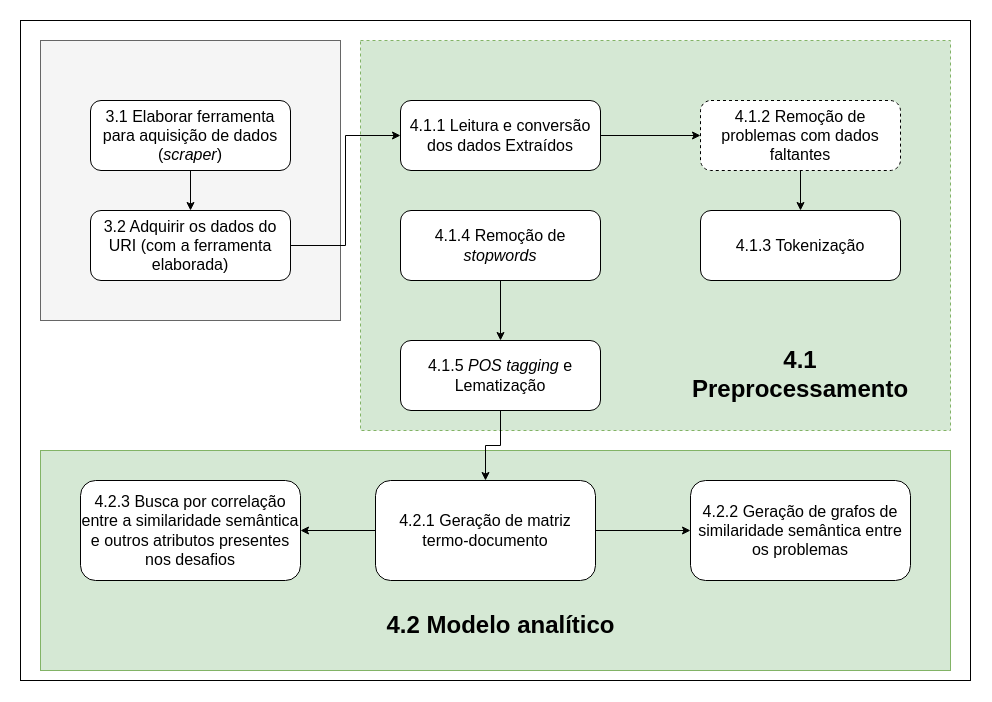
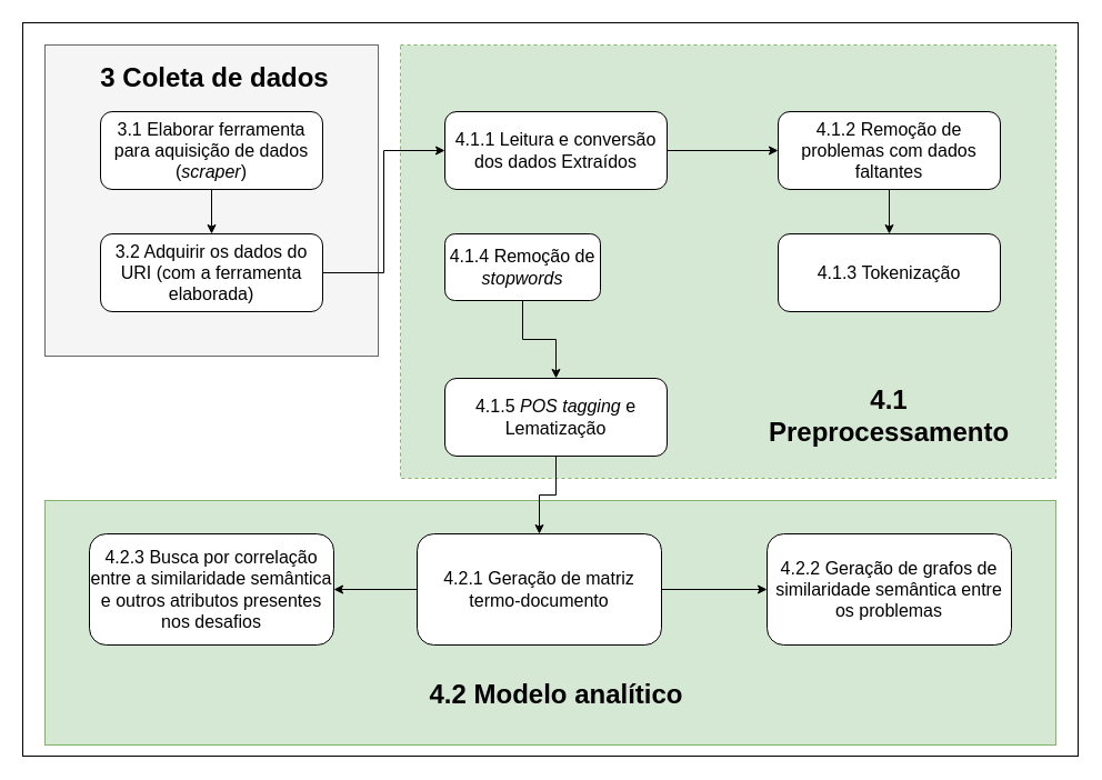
  <mxCell id="0" />
  <mxCell id="1" parent="0" />
  <mxCell id="2" value="" style="whiteSpace=wrap;html=1;fillColor=none;resizeWidth=0;resizeHeight=0;imageAspect=1;perimeterSpacing=0;" parent="1" vertex="1"><mxGeometry x="20" width="950" height="660" as="geometry" y="20" /></mxCell>
  <mxCell id="3" value="" style="whiteSpace=wrap;html=1;fillColor=#d5e8d4;resizeWidth=0;resizeHeight=0;imageAspect=1;perimeterSpacing=0;strokeColor=#82b366;" parent="1" vertex="1"><mxGeometry x="40" y="450" width="910" height="220" as="geometry" /></mxCell>
  <mxCell id="4" value="" style="whiteSpace=wrap;html=1;fillColor=#d5e8d4;resizeWidth=0;resizeHeight=0;imageAspect=1;perimeterSpacing=0;dashed=1;strokeColor=#82b366;" parent="1" vertex="1"><mxGeometry x="360" y="40" width="590" height="390" as="geometry" /></mxCell>
  <mxCell id="5" value="" style="whiteSpace=wrap;html=1;resizeWidth=0;resizeHeight=0;imageAspect=1;perimeterSpacing=0;strokeColor=#666666;fillColor=#f5f5f5;fontColor=#333333;" parent="1" vertex="1"><mxGeometry x="40" y="40" width="300" height="280" as="geometry" /></mxCell>
  <mxCell id="6" style="edgeStyle=orthogonalEdgeStyle;rounded=0;orthogonalLoop=1;jettySize=auto;html=1;exitX=1;exitY=0.5;exitDx=0;exitDy=0;entryX=0;entryY=0.5;entryDx=0;entryDy=0;" parent="1" source="7" target="11" edge="1"><mxGeometry relative="1" as="geometry" /></mxCell>
  <mxCell id="7" value="3.2 Adquirir os dados do URI (com a ferramenta elaborada)" style="rounded=1;whiteSpace=wrap;html=1;fontSize=16;" parent="1" vertex="1"><mxGeometry x="90" y="210" width="200" height="70" as="geometry" /></mxCell>
  <mxCell id="8" style="edgeStyle=orthogonalEdgeStyle;rounded=0;orthogonalLoop=1;jettySize=auto;html=1;exitX=0.5;exitY=1;exitDx=0;exitDy=0;" parent="1" source="9" target="7" edge="1"><mxGeometry relative="1" as="geometry" /></mxCell>
  <mxCell id="9" value="3.1 Elaborar ferramenta para aquisição de dados (&lt;i&gt;scraper&lt;/i&gt;)" style="rounded=1;whiteSpace=wrap;html=1;fontSize=16;" parent="1" vertex="1"><mxGeometry x="90" y="100" width="200" height="70" as="geometry" /></mxCell>
  <mxCell id="10" style="edgeStyle=orthogonalEdgeStyle;rounded=0;orthogonalLoop=1;jettySize=auto;html=1;exitX=1;exitY=0.5;exitDx=0;exitDy=0;entryX=0;entryY=0.5;entryDx=0;entryDy=0;" parent="1" source="11" target="13" edge="1"><mxGeometry relative="1" as="geometry" /></mxCell>
  <mxCell id="11" value="&lt;div style=&quot;font-size: 16px&quot;&gt;4.1.1 Leitura e conversão dos dados Extraídos&lt;/div&gt;" style="rounded=1;whiteSpace=wrap;html=1;fontSize=16;" parent="1" vertex="1"><mxGeometry x="400" y="100" width="200" height="70" as="geometry" /></mxCell>
  <mxCell id="12" style="edgeStyle=orthogonalEdgeStyle;rounded=0;orthogonalLoop=1;jettySize=auto;html=1;exitX=0.5;exitY=1;exitDx=0;exitDy=0;entryX=0.5;entryY=0;entryDx=0;entryDy=0;" parent="1" source="13" target="14" edge="1"><mxGeometry relative="1" as="geometry" /></mxCell>
- <mxCell id="13" value="4.1.2 Remoção de problemas com dados faltantes" style="rounded=1;whiteSpace=wrap;html=1;fontSize=16;dashed=1;" parent="1" vertex="1"><mxGeometry x="700" y="100" width="200" height="70" as="geometry" /></mxCell>
+ <mxCell id="13" value="4.1.2 Remoção de problemas com dados faltantes" style="rounded=1;whiteSpace=wrap;html=1;fontSize=16;" parent="1" vertex="1"><mxGeometry x="700" y="100" width="200" height="70" as="geometry" /></mxCell>
  <mxCell id="14" value="4.1.3 Tokenização" style="rounded=1;whiteSpace=wrap;html=1;fontSize=16;" parent="1" vertex="1"><mxGeometry x="700" y="210" width="200" height="70" as="geometry" /></mxCell>
  <mxCell id="15" style="edgeStyle=orthogonalEdgeStyle;rounded=0;orthogonalLoop=1;jettySize=auto;html=1;exitX=0.5;exitY=1;exitDx=0;exitDy=0;entryX=0.5;entryY=0;entryDx=0;entryDy=0;" parent="1" source="16" target="18" edge="1"><mxGeometry relative="1" as="geometry" /></mxCell>
- <mxCell id="16" value="4.1.4 Remoção de &lt;i&gt;stopwords&lt;/i&gt;" style="rounded=1;whiteSpace=wrap;html=1;fontSize=16;" parent="1" vertex="1"><mxGeometry x="400" y="210" width="200" height="70" as="geometry" /></mxCell>
+ <mxCell id="16" value="4.1.4 Remoção de &lt;i&gt;stopwords&lt;/i&gt;" style="rounded=1;whiteSpace=wrap;html=1;fontSize=16;" parent="1" vertex="1"><mxGeometry x="400" y="210" width="140" height="60" as="geometry" /></mxCell>
  <mxCell id="17" style="edgeStyle=orthogonalEdgeStyle;rounded=0;orthogonalLoop=1;jettySize=auto;html=1;exitX=0.5;exitY=1;exitDx=0;exitDy=0;entryX=0.5;entryY=0;entryDx=0;entryDy=0;" parent="1" source="18" target="21" edge="1"><mxGeometry relative="1" as="geometry" /></mxCell>
  <mxCell id="18" value="4.1.5 &lt;i&gt;POS tagging&lt;/i&gt; e Lematização" style="rounded=1;whiteSpace=wrap;html=1;fontSize=16;" parent="1" vertex="1"><mxGeometry x="400" y="340" width="200" height="70" as="geometry" /></mxCell>
+ <mxCell id="19" value="3 Coleta de dados" style="text;html=1;strokeColor=none;fillColor=none;align=center;verticalAlign=middle;whiteSpace=wrap;rounded=0;fontSize=24;fontStyle=1" parent="1" vertex="1"><mxGeometry x="87.5" y="60" width="210" height="20" as="geometry" /></mxCell>
  <mxCell id="20" value="4.1 Preprocessamento" style="text;html=1;strokeColor=none;fillColor=none;align=center;verticalAlign=middle;whiteSpace=wrap;rounded=0;fontSize=24;fontStyle=1" parent="1" vertex="1"><mxGeometry x="695" y="340" width="210" height="67.5" as="geometry" /></mxCell>
  <mxCell id="21" value="4.2.1 Geração de matriz termo-documento" style="rounded=1;whiteSpace=wrap;html=1;fontSize=16;" parent="1" vertex="1"><mxGeometry x="375" y="480" width="220" height="100" as="geometry" /></mxCell>
  <mxCell id="22" value="4.2.2 Geração de grafos de similaridade semântica entre os problemas" style="rounded=1;whiteSpace=wrap;html=1;fontSize=16;" parent="1" vertex="1"><mxGeometry x="690" y="480" width="220" height="100" as="geometry" /></mxCell>
  <mxCell id="23" style="edgeStyle=orthogonalEdgeStyle;rounded=0;orthogonalLoop=1;jettySize=auto;html=1;exitX=1;exitY=0.5;exitDx=0;exitDy=0;entryX=0;entryY=0.5;entryDx=0;entryDy=0;" parent="1" source="21" target="22" edge="1"><mxGeometry relative="1" as="geometry" /></mxCell>
  <mxCell id="24" value="4.2.3 Busca por correlação entre a similaridade semântica e outros atributos presentes nos desafios" style="rounded=1;whiteSpace=wrap;html=1;fontSize=16;" parent="1" vertex="1"><mxGeometry x="80" y="480" width="220" height="100" as="geometry" /></mxCell>
  <mxCell id="25" style="edgeStyle=orthogonalEdgeStyle;rounded=0;orthogonalLoop=1;jettySize=auto;html=1;exitX=0;exitY=0.5;exitDx=0;exitDy=0;entryX=1;entryY=0.5;entryDx=0;entryDy=0;" parent="1" source="21" target="24" edge="1"><mxGeometry relative="1" as="geometry" /></mxCell>
  <mxCell id="26" value="4.2 Modelo analítico" style="text;html=1;strokeColor=none;fillColor=none;align=center;verticalAlign=middle;whiteSpace=wrap;rounded=0;fontSize=24;fontStyle=1" parent="1" vertex="1"><mxGeometry x="362.5" y="605" width="275" height="40" as="geometry" /></mxCell>
